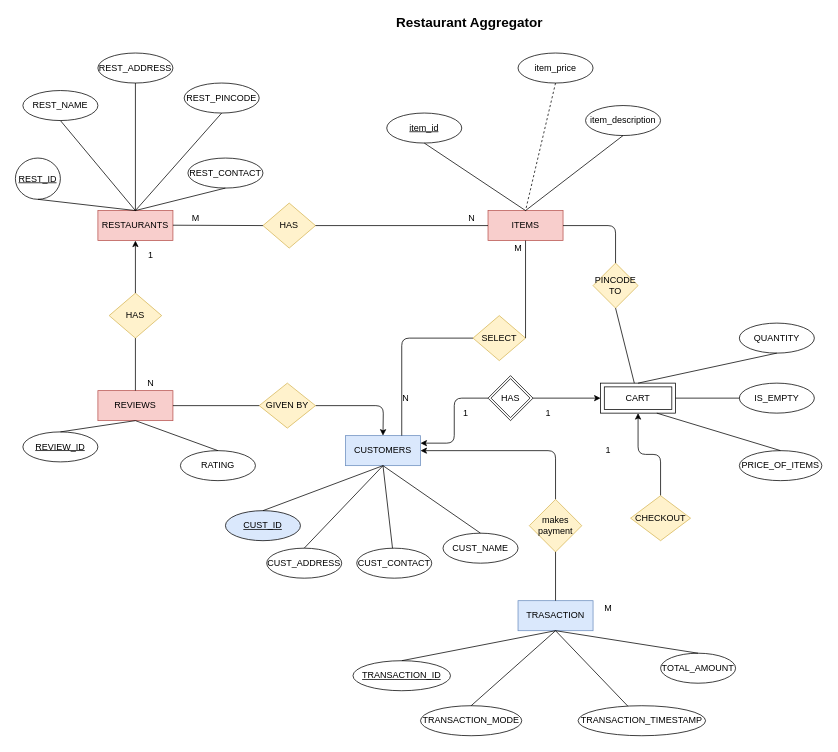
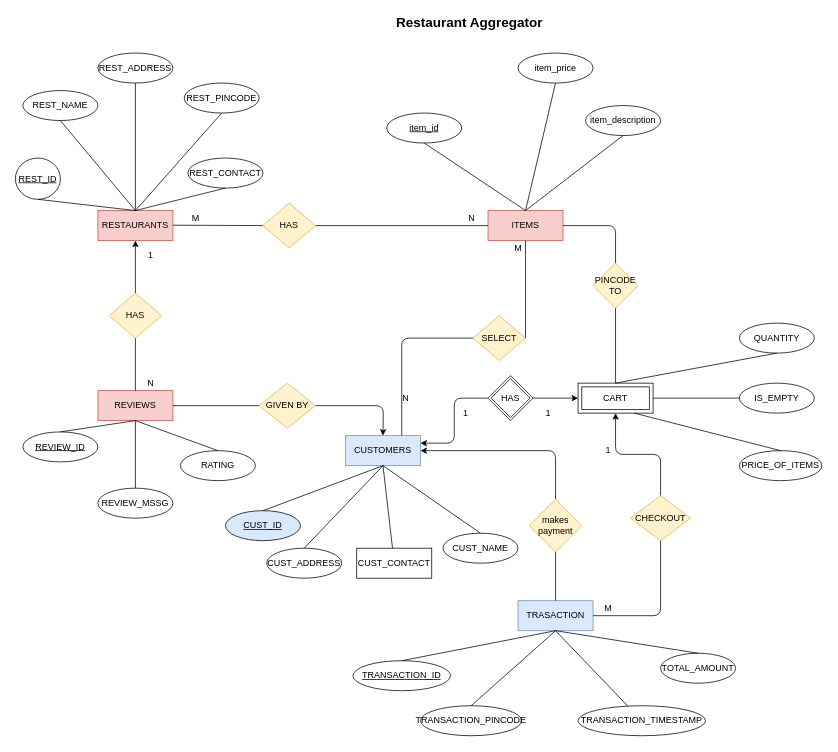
  <mxCell id="0" />
  <mxCell id="1" parent="0" />
  <mxCell id="2" value="RESTAURANTS" style="whiteSpace=wrap;html=1;align=center;fillColor=#f8cecc;strokeColor=#b85450;" parent="1" vertex="1"><mxGeometry x="130" y="280" width="100" height="40" as="geometry" /></mxCell>
  <mxCell id="3" value="ITEMS" style="whiteSpace=wrap;html=1;align=center;fillColor=#f8cecc;strokeColor=#b85450;" parent="1" vertex="1"><mxGeometry x="650" y="280" width="100" height="40" as="geometry" /></mxCell>
  <mxCell id="4" value="HAS" style="shape=rhombus;perimeter=rhombusPerimeter;whiteSpace=wrap;html=1;align=center;fillColor=#fff2cc;strokeColor=#d6b656;" parent="1" vertex="1"><mxGeometry x="350" y="270" width="70" height="60" as="geometry" /></mxCell>
  <mxCell id="5" value="REST_NAME" style="ellipse;whiteSpace=wrap;html=1;align=center;" parent="1" vertex="1"><mxGeometry y="120" width="100" height="40" as="geometry" x="30" /></mxCell>
  <mxCell id="6" value="REST_ADDRESS" style="ellipse;whiteSpace=wrap;html=1;align=center;" parent="1" vertex="1"><mxGeometry x="130" y="70" width="100" height="40" as="geometry" /></mxCell>
  <mxCell id="7" value="REST_PINCODE" style="ellipse;whiteSpace=wrap;html=1;align=center;" parent="1" vertex="1"><mxGeometry x="245" y="110" width="100" height="40" as="geometry" /></mxCell>
  <mxCell id="8" value="REST_CONTACT" style="ellipse;whiteSpace=wrap;html=1;align=center;" parent="1" vertex="1"><mxGeometry x="250" y="210" width="100" height="40" as="geometry" /></mxCell>
  <mxCell id="9" value="REST_ID" style="ellipse;whiteSpace=wrap;html=1;align=center;fontStyle=4;" parent="1" vertex="1"><mxGeometry x="20" y="210" width="60" height="55" as="geometry" /></mxCell>
  <mxCell id="10" value="item_price" style="ellipse;whiteSpace=wrap;html=1;align=center;" parent="1" vertex="1"><mxGeometry x="690" y="70" width="100" height="40" as="geometry" /></mxCell>
  <mxCell id="11" value="item_description" style="ellipse;whiteSpace=wrap;html=1;align=center;" parent="1" vertex="1"><mxGeometry x="780" y="140" width="100" height="40" as="geometry" /></mxCell>
  <mxCell id="12" value="item_id" style="ellipse;whiteSpace=wrap;html=1;align=center;fontStyle=4;" parent="1" vertex="1"><mxGeometry x="515" y="150" width="100" height="40" as="geometry" /></mxCell>
  <mxCell id="13" value="" style="endArrow=none;html=1;rounded=0;exitX=0.5;exitY=1;exitDx=0;exitDy=0;entryX=0.5;entryY=0;entryDx=0;entryDy=0;" parent="1" source="9" target="2" edge="1"><mxGeometry relative="1" as="geometry"><mxPoint x="370" y="330" as="sourcePoint" /><mxPoint x="530" y="330" as="targetPoint" /></mxGeometry></mxCell>
  <mxCell id="14" value="" style="endArrow=none;html=1;rounded=0;exitX=0.5;exitY=1;exitDx=0;exitDy=0;entryX=0.5;entryY=0;entryDx=0;entryDy=0;" parent="1" source="5" target="2" edge="1"><mxGeometry relative="1" as="geometry"><mxPoint x="100" y="250" as="sourcePoint" /><mxPoint x="190" y="290" as="targetPoint" /></mxGeometry></mxCell>
  <mxCell id="15" value="" style="endArrow=none;html=1;rounded=0;exitX=0.5;exitY=1;exitDx=0;exitDy=0;" parent="1" source="6" edge="1"><mxGeometry relative="1" as="geometry"><mxPoint x="140" y="200" as="sourcePoint" /><mxPoint x="180" y="280" as="targetPoint" /></mxGeometry></mxCell>
  <mxCell id="16" value="" style="endArrow=none;html=1;rounded=0;exitX=0.5;exitY=1;exitDx=0;exitDy=0;" parent="1" source="7" edge="1"><mxGeometry relative="1" as="geometry"><mxPoint x="150" y="210" as="sourcePoint" /><mxPoint x="180" y="280" as="targetPoint" /></mxGeometry></mxCell>
  <mxCell id="17" value="" style="endArrow=none;html=1;rounded=0;exitX=0.5;exitY=1;exitDx=0;exitDy=0;entryX=0.5;entryY=0;entryDx=0;entryDy=0;" parent="1" source="8" target="2" edge="1"><mxGeometry relative="1" as="geometry"><mxPoint x="160" y="220" as="sourcePoint" /><mxPoint x="210" y="310" as="targetPoint" /></mxGeometry></mxCell>
  <mxCell id="18" value="" style="endArrow=none;html=1;rounded=0;exitX=0.5;exitY=1;exitDx=0;exitDy=0;entryX=0.5;entryY=0;entryDx=0;entryDy=0;" parent="1" source="12" target="3" edge="1"><mxGeometry relative="1" as="geometry"><mxPoint x="170" y="230" as="sourcePoint" /><mxPoint x="220" y="320" as="targetPoint" /></mxGeometry></mxCell>
- <mxCell id="19" value="" style="endArrow=none;html=1;rounded=0;exitX=0.5;exitY=1;exitDx=0;exitDy=0;entryX=0.5;entryY=0;entryDx=0;entryDy=0;dashed=1;" parent="1" source="10" target="3" edge="1"><mxGeometry relative="1" as="geometry"><mxPoint x="600" y="280" as="sourcePoint" /><mxPoint x="700" y="300" as="targetPoint" /></mxGeometry></mxCell>
+ <mxCell id="19" value="" style="endArrow=none;html=1;rounded=0;exitX=0.5;exitY=1;exitDx=0;exitDy=0;entryX=0.5;entryY=0;entryDx=0;entryDy=0;" parent="1" source="10" target="3" edge="1"><mxGeometry relative="1" as="geometry"><mxPoint x="600" y="280" as="sourcePoint" /><mxPoint x="700" y="300" as="targetPoint" /></mxGeometry></mxCell>
  <mxCell id="20" value="" style="endArrow=none;html=1;rounded=0;exitX=0.5;exitY=1;exitDx=0;exitDy=0;entryX=0.5;entryY=0;entryDx=0;entryDy=0;" parent="1" source="11" target="3" edge="1"><mxGeometry relative="1" as="geometry"><mxPoint x="610" y="290" as="sourcePoint" /><mxPoint x="710" y="310" as="targetPoint" /></mxGeometry></mxCell>
  <mxCell id="21" value="" style="endArrow=none;html=1;rounded=0;exitX=1;exitY=0.5;exitDx=0;exitDy=0;entryX=0;entryY=0.5;entryDx=0;entryDy=0;" parent="1" source="4" target="3" edge="1"><mxGeometry relative="1" as="geometry"><mxPoint x="620" y="300" as="sourcePoint" /><mxPoint x="720" y="320" as="targetPoint" /></mxGeometry></mxCell>
  <mxCell id="22" value="" style="endArrow=none;html=1;rounded=0;exitX=1;exitY=0.5;exitDx=0;exitDy=0;entryX=0;entryY=0.5;entryDx=0;entryDy=0;" parent="1" target="4" edge="1"><mxGeometry relative="1" as="geometry"><mxPoint x="230" y="299.5" as="sourcePoint" /><mxPoint x="390" y="299.5" as="targetPoint" /></mxGeometry></mxCell>
  <mxCell id="23" value="HAS" style="shape=rhombus;perimeter=rhombusPerimeter;whiteSpace=wrap;html=1;align=center;fillColor=#fff2cc;strokeColor=#d6b656;" parent="1" vertex="1"><mxGeometry x="145" y="390" width="70" height="60" as="geometry" /></mxCell>
  <mxCell id="24" value="REVIEWS" style="whiteSpace=wrap;html=1;align=center;fillColor=#f8cecc;strokeColor=#b85450;" parent="1" vertex="1"><mxGeometry x="130" y="520" width="100" height="40" as="geometry" /></mxCell>
  <mxCell id="25" value="" style="endArrow=none;html=1;rounded=0;exitX=0.5;exitY=1;exitDx=0;exitDy=0;entryX=0.5;entryY=0;entryDx=0;entryDy=0;" parent="1" source="23" target="24" edge="1"><mxGeometry relative="1" as="geometry"><mxPoint x="370" y="330" as="sourcePoint" /><mxPoint x="530" y="330" as="targetPoint" /></mxGeometry></mxCell>
  <mxCell id="26" style="edgeStyle=orthogonalEdgeStyle;rounded=1;orthogonalLoop=1;jettySize=auto;html=1;" parent="1" source="27" edge="1"><mxGeometry relative="1" as="geometry"><mxPoint x="510" y="580" as="targetPoint" /></mxGeometry></mxCell>
  <mxCell id="27" value="GIVEN BY" style="shape=rhombus;perimeter=rhombusPerimeter;whiteSpace=wrap;html=1;align=center;fillColor=#fff2cc;strokeColor=#d6b656;" parent="1" vertex="1"><mxGeometry x="345" y="510" width="75" height="60" as="geometry" /></mxCell>
+ <mxCell id="28" value="REVIEW_MSSG" style="ellipse;whiteSpace=wrap;html=1;align=center;" parent="1" vertex="1"><mxGeometry x="130" y="650" width="100" height="40" as="geometry" /></mxCell>
  <mxCell id="29" value="RATING" style="ellipse;whiteSpace=wrap;html=1;align=center;" parent="1" vertex="1"><mxGeometry x="240" y="600" width="100" height="40" as="geometry" /></mxCell>
  <mxCell id="30" value="REVIEW_ID" style="ellipse;whiteSpace=wrap;html=1;align=center;fontStyle=4;" parent="1" vertex="1"><mxGeometry x="30" y="575" width="100" height="40" as="geometry" /></mxCell>
+ <mxCell id="31" value="" style="endArrow=none;html=1;rounded=0;exitX=0.5;exitY=1;exitDx=0;exitDy=0;entryX=0.5;entryY=0;entryDx=0;entryDy=0;" parent="1" source="24" target="28" edge="1"><mxGeometry relative="1" as="geometry"><mxPoint x="370" y="620" as="sourcePoint" /><mxPoint x="530" y="620" as="targetPoint" /></mxGeometry></mxCell>
  <mxCell id="32" value="" style="endArrow=none;html=1;rounded=0;entryX=0.5;entryY=0;entryDx=0;entryDy=0;" parent="1" target="29" edge="1"><mxGeometry relative="1" as="geometry"><mxPoint x="180" y="560" as="sourcePoint" /><mxPoint x="190" y="660" as="targetPoint" /></mxGeometry></mxCell>
  <mxCell id="33" value="" style="endArrow=none;html=1;rounded=0;entryX=0.5;entryY=0;entryDx=0;entryDy=0;" parent="1" target="30" edge="1"><mxGeometry relative="1" as="geometry"><mxPoint x="180" y="560" as="sourcePoint" /><mxPoint x="200" y="670" as="targetPoint" /></mxGeometry></mxCell>
  <mxCell id="34" value="" style="endArrow=classic;html=1;rounded=0;exitX=0.5;exitY=0;exitDx=0;exitDy=0;entryX=0.5;entryY=1;entryDx=0;entryDy=0;" parent="1" source="23" target="2" edge="1"><mxGeometry width="50" height="50" relative="1" as="geometry"><mxPoint x="430" y="530" as="sourcePoint" /><mxPoint x="480" y="480" as="targetPoint" /></mxGeometry></mxCell>
  <mxCell id="35" value="CUSTOMERS" style="whiteSpace=wrap;html=1;align=center;fillColor=#dae8fc;strokeColor=#6c8ebf;" parent="1" vertex="1"><mxGeometry x="460" y="580" width="100" height="40" as="geometry" /></mxCell>
  <mxCell id="36" value="" style="endArrow=none;html=1;rounded=0;exitX=0;exitY=0.5;exitDx=0;exitDy=0;entryX=1;entryY=0.5;entryDx=0;entryDy=0;" parent="1" source="27" target="24" edge="1"><mxGeometry relative="1" as="geometry"><mxPoint x="190" y="460" as="sourcePoint" /><mxPoint x="190" y="530" as="targetPoint" /></mxGeometry></mxCell>
  <mxCell id="37" value="CUST_ADDRESS" style="ellipse;whiteSpace=wrap;html=1;align=center;" parent="1" vertex="1"><mxGeometry x="355" y="730" width="100" height="40" as="geometry" /></mxCell>
- <mxCell id="38" value="CUST_CONTACT" style="ellipse;whiteSpace=wrap;html=1;align=center;" parent="1" vertex="1"><mxGeometry x="475" y="730" width="100" height="40" as="geometry" /></mxCell>
+ <mxCell id="38" value="CUST_CONTACT" style="whiteSpace=wrap;html=1;align=center;rounded=0;" parent="1" vertex="1"><mxGeometry x="475" y="730" width="100" height="40" as="geometry" /></mxCell>
  <mxCell id="39" value="CUST_NAME" style="ellipse;whiteSpace=wrap;html=1;align=center;" parent="1" vertex="1"><mxGeometry x="590" y="710" width="100" height="40" as="geometry" /></mxCell>
  <mxCell id="40" value="CUST_ID" style="ellipse;whiteSpace=wrap;html=1;align=center;fontStyle=4;fillColor=#dae8fc;" parent="1" vertex="1"><mxGeometry x="300" y="680" width="100" height="40" as="geometry" /></mxCell>
  <mxCell id="41" value="" style="endArrow=none;html=1;rounded=0;entryX=0.5;entryY=0;entryDx=0;entryDy=0;exitX=0.5;exitY=1;exitDx=0;exitDy=0;" parent="1" source="35" target="37" edge="1"><mxGeometry relative="1" as="geometry"><mxPoint x="190" y="570" as="sourcePoint" /><mxPoint x="90" y="610" as="targetPoint" /></mxGeometry></mxCell>
  <mxCell id="42" value="" style="endArrow=none;html=1;rounded=0;" parent="1" target="38" edge="1"><mxGeometry relative="1" as="geometry"><mxPoint x="510" y="620" as="sourcePoint" /><mxPoint x="380" y="700" as="targetPoint" /></mxGeometry></mxCell>
  <mxCell id="43" value="" style="endArrow=none;html=1;rounded=0;entryX=0.5;entryY=0;entryDx=0;entryDy=0;" parent="1" target="40" edge="1"><mxGeometry relative="1" as="geometry"><mxPoint x="510" y="620" as="sourcePoint" /><mxPoint x="390" y="710" as="targetPoint" /></mxGeometry></mxCell>
  <mxCell id="44" value="" style="endArrow=none;html=1;rounded=0;entryX=0.5;entryY=0;entryDx=0;entryDy=0;" parent="1" target="39" edge="1"><mxGeometry relative="1" as="geometry"><mxPoint x="510" y="620" as="sourcePoint" /><mxPoint x="400" y="720" as="targetPoint" /></mxGeometry></mxCell>
  <mxCell id="45" value="SELECT" style="shape=rhombus;perimeter=rhombusPerimeter;whiteSpace=wrap;html=1;align=center;fillColor=#fff2cc;strokeColor=#d6b656;" parent="1" vertex="1"><mxGeometry x="630" y="420" width="70" height="60" as="geometry" /></mxCell>
  <mxCell id="46" style="edgeStyle=orthogonalEdgeStyle;rounded=1;orthogonalLoop=1;jettySize=auto;html=1;entryX=0;entryY=0.5;entryDx=0;entryDy=0;" parent="1" source="48" target="49" edge="1"><mxGeometry relative="1" as="geometry" /></mxCell>
  <mxCell id="47" style="edgeStyle=orthogonalEdgeStyle;rounded=1;orthogonalLoop=1;jettySize=auto;html=1;entryX=1;entryY=0.25;entryDx=0;entryDy=0;" parent="1" source="48" target="35" edge="1"><mxGeometry relative="1" as="geometry" /></mxCell>
  <mxCell id="48" value="HAS" style="shape=rhombus;double=1;perimeter=rhombusPerimeter;whiteSpace=wrap;html=1;align=center;" parent="1" vertex="1"><mxGeometry x="650" y="500" width="60" height="60" as="geometry" /></mxCell>
- <mxCell id="49" value="CART" style="shape=ext;margin=3;double=1;whiteSpace=wrap;html=1;align=center;" parent="1" vertex="1"><mxGeometry x="800" y="510" width="100" height="40" as="geometry" /></mxCell>
+ <mxCell id="49" value="CART" style="shape=ext;margin=3;double=1;whiteSpace=wrap;html=1;align=center;" parent="1" vertex="1"><mxGeometry x="770" y="510" width="100" height="40" as="geometry" /></mxCell>
  <mxCell id="50" value="QUANTITY" style="ellipse;whiteSpace=wrap;html=1;align=center;" parent="1" vertex="1"><mxGeometry x="985" y="430" width="100" height="40" as="geometry" /></mxCell>
  <mxCell id="51" value="IS_EMPTY" style="ellipse;whiteSpace=wrap;html=1;align=center;" parent="1" vertex="1"><mxGeometry x="985" y="510" width="100" height="40" as="geometry" /></mxCell>
  <mxCell id="52" value="PRICE_OF_ITEMS" style="ellipse;whiteSpace=wrap;html=1;align=center;" parent="1" vertex="1"><mxGeometry x="985" y="600" width="110" height="40" as="geometry" /></mxCell>
  <mxCell id="53" value="" style="endArrow=none;html=1;rounded=0;entryX=0.5;entryY=1;entryDx=0;entryDy=0;exitX=0.5;exitY=0;exitDx=0;exitDy=0;" parent="1" source="49" target="50" edge="1"><mxGeometry relative="1" as="geometry"><mxPoint x="400" y="460" as="sourcePoint" /><mxPoint x="560" y="460" as="targetPoint" /></mxGeometry></mxCell>
  <mxCell id="54" value="" style="endArrow=none;html=1;rounded=0;entryX=0;entryY=0.5;entryDx=0;entryDy=0;exitX=1;exitY=0.5;exitDx=0;exitDy=0;" parent="1" target="51" edge="1" source="49"><mxGeometry relative="1" as="geometry"><mxPoint x="940" y="480" as="sourcePoint" /><mxPoint x="950" y="490" as="targetPoint" /></mxGeometry></mxCell>
  <mxCell id="55" value="" style="endArrow=none;html=1;rounded=0;exitX=0.5;exitY=0;exitDx=0;exitDy=0;entryX=0.75;entryY=1;entryDx=0;entryDy=0;" parent="1" source="52" edge="1" target="49"><mxGeometry relative="1" as="geometry"><mxPoint x="890" y="530" as="sourcePoint" /><mxPoint x="940" y="480" as="targetPoint" /></mxGeometry></mxCell>
  <mxCell id="56" value="PINCODE TO" style="shape=rhombus;perimeter=rhombusPerimeter;whiteSpace=wrap;html=1;align=center;fillColor=#fff2cc;strokeColor=#d6b656;" parent="1" vertex="1"><mxGeometry x="790" y="350" width="60" height="60" as="geometry" /></mxCell>
  <mxCell id="57" style="edgeStyle=orthogonalEdgeStyle;orthogonalLoop=1;jettySize=auto;html=1;exitX=0.5;exitY=0;exitDx=0;exitDy=0;entryX=1;entryY=0.5;entryDx=0;entryDy=0;rounded=1;" parent="1" source="58" target="35" edge="1"><mxGeometry relative="1" as="geometry" /></mxCell>
  <mxCell id="58" value="makes payment" style="shape=rhombus;perimeter=rhombusPerimeter;whiteSpace=wrap;html=1;align=center;fillColor=#fff2cc;strokeColor=#d6b656;" parent="1" vertex="1"><mxGeometry x="705" y="665" width="70" height="70" as="geometry" /></mxCell>
  <mxCell id="59" style="edgeStyle=orthogonalEdgeStyle;rounded=1;orthogonalLoop=1;jettySize=auto;html=1;entryX=0.5;entryY=1;entryDx=0;entryDy=0;" parent="1" source="60" target="49" edge="1"><mxGeometry relative="1" as="geometry" /></mxCell>
  <mxCell id="60" value="CHECKOUT" style="shape=rhombus;perimeter=rhombusPerimeter;whiteSpace=wrap;html=1;align=center;fillColor=#fff2cc;strokeColor=#d6b656;" parent="1" vertex="1"><mxGeometry x="840" y="660" width="80" height="60" as="geometry" /></mxCell>
  <mxCell id="61" value="TRASACTION" style="whiteSpace=wrap;html=1;align=center;fillColor=#dae8fc;strokeColor=#6c8ebf;" parent="1" vertex="1"><mxGeometry x="690" y="800" width="100" height="40" as="geometry" /></mxCell>
- <mxCell id="62" value="TRANSACTION_MODE" style="ellipse;whiteSpace=wrap;html=1;align=center;" parent="1" vertex="1"><mxGeometry x="560" y="940" width="135" height="40" as="geometry" /></mxCell>
+ <mxCell id="62" value="TRANSACTION_PINCODE" style="ellipse;whiteSpace=wrap;html=1;align=center;" parent="1" vertex="1"><mxGeometry x="560" y="940" width="135" height="40" as="geometry" /></mxCell>
  <mxCell id="63" value="TRANSACTION_TIMESTAMP" style="ellipse;whiteSpace=wrap;html=1;align=center;" parent="1" vertex="1"><mxGeometry x="770" y="940" width="170" height="40" as="geometry" /></mxCell>
  <mxCell id="64" value="TOTAL_AMOUNT" style="ellipse;whiteSpace=wrap;html=1;align=center;" parent="1" vertex="1"><mxGeometry x="880" y="870" width="100" height="40" as="geometry" /></mxCell>
  <mxCell id="65" value="TRANSACTION_ID" style="ellipse;whiteSpace=wrap;html=1;align=center;fontStyle=4;" parent="1" vertex="1"><mxGeometry x="470" y="880" width="130" height="40" as="geometry" /></mxCell>
  <mxCell id="66" value="" style="endArrow=none;html=1;rounded=0;entryX=0.5;entryY=0;entryDx=0;entryDy=0;exitX=0.5;exitY=1;exitDx=0;exitDy=0;" parent="1" target="62" edge="1"><mxGeometry relative="1" as="geometry"><mxPoint x="740" y="840" as="sourcePoint" /><mxPoint x="300" y="810" as="targetPoint" /></mxGeometry></mxCell>
  <mxCell id="67" value="" style="endArrow=none;html=1;rounded=0;" parent="1" target="63" edge="1"><mxGeometry relative="1" as="geometry"><mxPoint x="740" y="840" as="sourcePoint" /><mxPoint x="610" y="920" as="targetPoint" /></mxGeometry></mxCell>
  <mxCell id="68" value="" style="endArrow=none;html=1;rounded=0;entryX=0.5;entryY=0;entryDx=0;entryDy=0;" parent="1" target="65" edge="1"><mxGeometry relative="1" as="geometry"><mxPoint x="740" y="840" as="sourcePoint" /><mxPoint x="620" y="930" as="targetPoint" /></mxGeometry></mxCell>
  <mxCell id="69" value="" style="endArrow=none;html=1;rounded=0;entryX=0.5;entryY=0;entryDx=0;entryDy=0;" parent="1" target="64" edge="1"><mxGeometry relative="1" as="geometry"><mxPoint x="740" y="840" as="sourcePoint" /><mxPoint x="630" y="940" as="targetPoint" /></mxGeometry></mxCell>
  <mxCell id="70" value="" style="endArrow=none;html=1;rounded=1;entryX=0.5;entryY=1;entryDx=0;entryDy=0;exitX=1;exitY=0.5;exitDx=0;exitDy=0;" parent="1" source="45" target="3" edge="1"><mxGeometry relative="1" as="geometry"><mxPoint x="480" y="600" as="sourcePoint" /><mxPoint x="640" y="600" as="targetPoint" /></mxGeometry></mxCell>
  <mxCell id="71" value="" style="endArrow=none;html=1;rounded=0;exitX=0.5;exitY=1;exitDx=0;exitDy=0;entryX=0.5;entryY=0;entryDx=0;entryDy=0;" parent="1" source="58" target="61" edge="1"><mxGeometry relative="1" as="geometry"><mxPoint x="670" y="770" as="sourcePoint" /><mxPoint x="740" y="790" as="targetPoint" /></mxGeometry></mxCell>
+ <mxCell id="72" value="" style="endArrow=none;html=1;rounded=1;exitX=0.5;exitY=1;exitDx=0;exitDy=0;entryX=1;entryY=0.5;entryDx=0;entryDy=0;" parent="1" source="60" target="61" edge="1"><mxGeometry relative="1" as="geometry"><mxPoint x="870" y="780" as="sourcePoint" /><mxPoint x="1030" y="780" as="targetPoint" /><Array as="points"><mxPoint x="880" y="820" /></Array></mxGeometry></mxCell>
  <mxCell id="73" value="" style="endArrow=none;html=1;rounded=1;exitX=1;exitY=0.5;exitDx=0;exitDy=0;entryX=0.5;entryY=0;entryDx=0;entryDy=0;" parent="1" source="3" target="56" edge="1"><mxGeometry relative="1" as="geometry"><mxPoint x="480" y="360" as="sourcePoint" /><mxPoint x="640" y="360" as="targetPoint" /><Array as="points"><mxPoint x="820" y="300" /></Array></mxGeometry></mxCell>
  <mxCell id="74" value="" style="endArrow=none;html=1;rounded=0;exitX=0.5;exitY=1;exitDx=0;exitDy=0;" parent="1" source="56" target="49" edge="1"><mxGeometry relative="1" as="geometry"><mxPoint x="480" y="360" as="sourcePoint" /><mxPoint x="640" y="360" as="targetPoint" /></mxGeometry></mxCell>
  <mxCell id="75" value="" style="endArrow=none;html=1;rounded=1;exitX=0;exitY=0.5;exitDx=0;exitDy=0;entryX=0.75;entryY=0;entryDx=0;entryDy=0;" parent="1" source="45" target="35" edge="1"><mxGeometry relative="1" as="geometry"><mxPoint x="480" y="430" as="sourcePoint" /><mxPoint x="640" y="430" as="targetPoint" /><Array as="points"><mxPoint x="535" y="450" /></Array></mxGeometry></mxCell>
  <mxCell id="76" value="&lt;b&gt;&lt;font style=&quot;font-size: 18px&quot;&gt;Restaurant Aggregator&lt;/font&gt;&lt;/b&gt;" style="text;html=1;align=center;verticalAlign=middle;resizable=0;points=[];autosize=1;strokeColor=none;fillColor=none;" parent="1" vertex="1"><mxGeometry x="520" y="20" width="210" height="20" as="geometry" /></mxCell>
  <mxCell id="77" value="M" style="text;html=1;align=center;verticalAlign=middle;resizable=0;points=[];autosize=1;strokeColor=none;fillColor=none;" vertex="1" parent="1"><mxGeometry x="245" y="280" width="30" height="20" as="geometry" /></mxCell>
  <mxCell id="78" value="N" style="text;html=1;align=center;verticalAlign=middle;resizable=0;points=[];autosize=1;strokeColor=none;fillColor=none;" vertex="1" parent="1"><mxGeometry x="617.5" y="280" width="20" height="20" as="geometry" /></mxCell>
  <mxCell id="79" value="N" style="text;html=1;align=center;verticalAlign=middle;resizable=0;points=[];autosize=1;strokeColor=none;fillColor=none;" vertex="1" parent="1"><mxGeometry x="190" y="500" width="20" height="20" as="geometry" /></mxCell>
  <mxCell id="80" value="1" style="text;html=1;align=center;verticalAlign=middle;resizable=0;points=[];autosize=1;strokeColor=none;fillColor=none;" vertex="1" parent="1"><mxGeometry x="190" y="330" width="20" height="20" as="geometry" /></mxCell>
  <mxCell id="81" value="M" style="text;html=1;align=center;verticalAlign=middle;resizable=0;points=[];autosize=1;strokeColor=none;fillColor=none;" vertex="1" parent="1"><mxGeometry x="675" y="320" width="30" height="20" as="geometry" /></mxCell>
  <mxCell id="82" value="N" style="text;html=1;align=center;verticalAlign=middle;resizable=0;points=[];autosize=1;strokeColor=none;fillColor=none;" vertex="1" parent="1"><mxGeometry x="530" y="520" width="20" height="20" as="geometry" /></mxCell>
  <mxCell id="83" value="1" style="text;html=1;align=center;verticalAlign=middle;resizable=0;points=[];autosize=1;strokeColor=none;fillColor=none;" vertex="1" parent="1"><mxGeometry x="610" y="540" width="20" height="20" as="geometry" /></mxCell>
  <mxCell id="84" value="1" style="text;html=1;align=center;verticalAlign=middle;resizable=0;points=[];autosize=1;strokeColor=none;fillColor=none;" vertex="1" parent="1"><mxGeometry x="720" y="540" width="20" height="20" as="geometry" /></mxCell>
  <mxCell id="85" value="1" style="text;html=1;align=center;verticalAlign=middle;resizable=0;points=[];autosize=1;strokeColor=none;fillColor=none;" vertex="1" parent="1"><mxGeometry x="800" y="590" width="20" height="20" as="geometry" /></mxCell>
  <mxCell id="86" value="M" style="text;html=1;align=center;verticalAlign=middle;resizable=0;points=[];autosize=1;strokeColor=none;fillColor=none;" vertex="1" parent="1"><mxGeometry x="795" y="800" width="30" height="20" as="geometry" /></mxCell>
